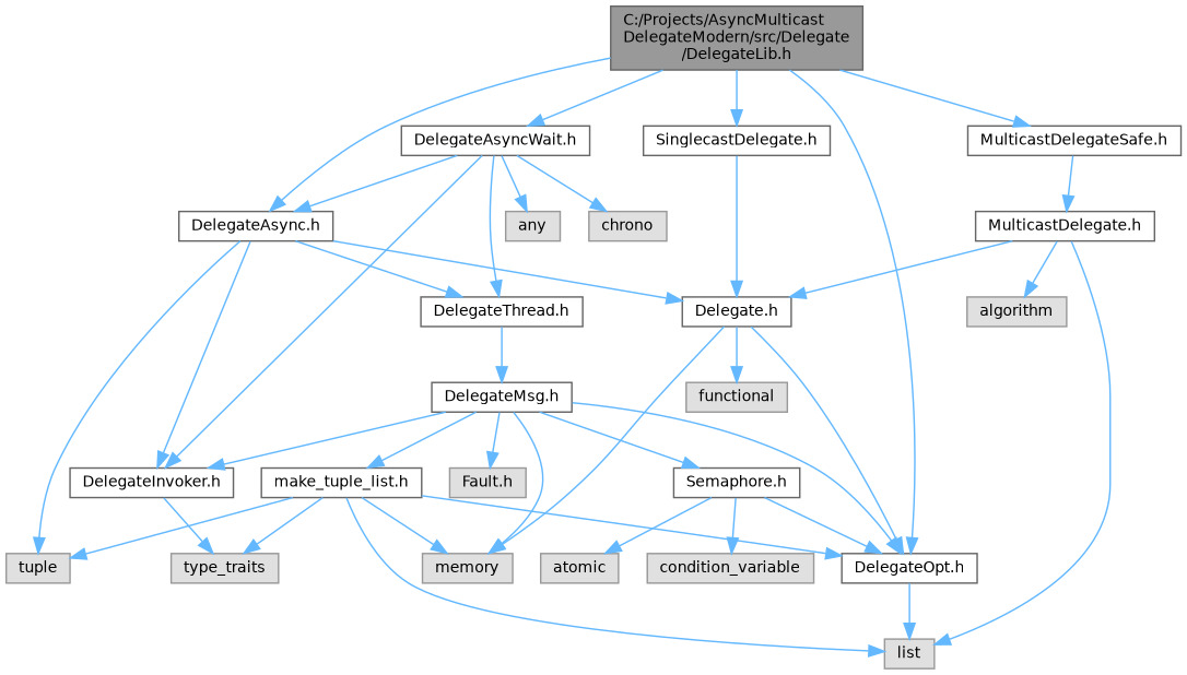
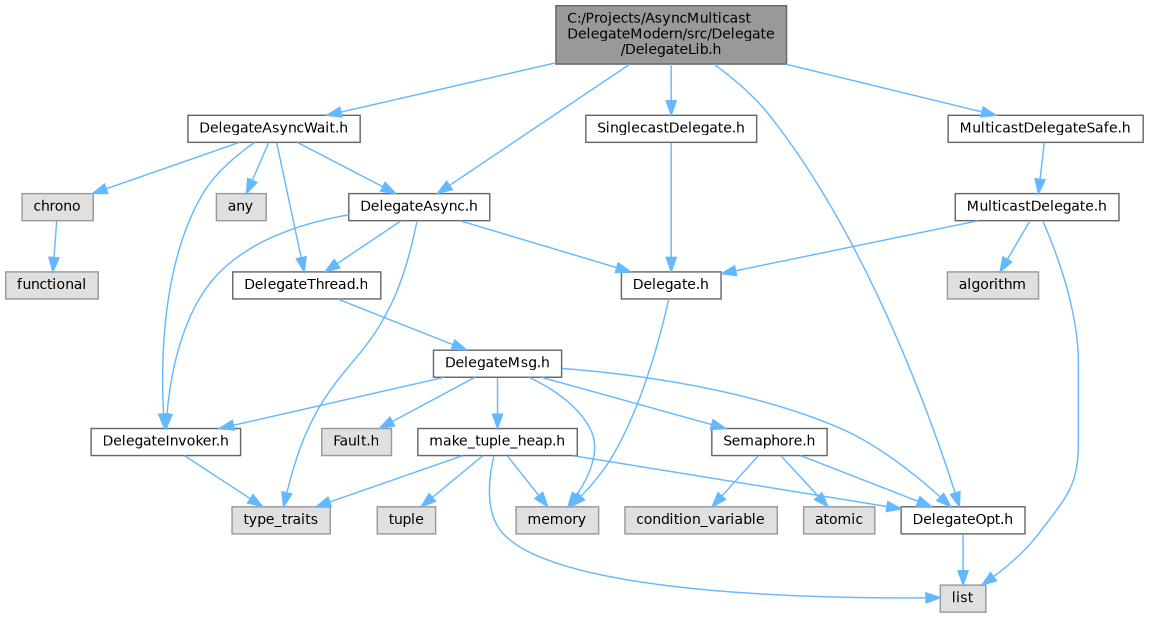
  digraph {
    node [color=grey40 fillcolor=white fontname=Helvetica fontsize=10 shape=box style=filled]
    edge [color=steelblue1 fontname=Helvetica fontsize=10 labelfontname=Helvetica labelfontsize=10 style=solid]
    n1 [color=gray40 fillcolor=grey60 fontcolor=black height=0.2 label="C:/Projects/AsyncMulticast\lDelegateModern/src/Delegate\l/DelegateLib.h" width=0.4]
    n2 [height=0.2 label="DelegateOpt.h" width=0.4]
    n3 [height=0.2 label="MulticastDelegateSafe.h" width=0.4]
    n4 [height=0.2 label="SinglecastDelegate.h" width=0.4]
    n5 [height=0.2 label="DelegateAsync.h" width=0.4]
    n6 [height=0.2 label="DelegateAsyncWait.h" width=0.4]
    n7 [color=grey60 fillcolor="#E0E0E0" height=0.2 label=list width=0.4]
    n8 [height=0.2 label="MulticastDelegate.h" width=0.4]
    n9 [height=0.2 label="Delegate.h" width=0.4]
    n10 [height=0.2 label="DelegateThread.h" width=0.4]
    n11 [height=0.2 label="DelegateInvoker.h" width=0.4]
    n12 [color=grey60 fillcolor="#E0E0E0" height=0.2 label=tuple width=0.4]
    n13 [color=grey60 fillcolor="#E0E0E0" height=0.2 label=any width=0.4]
    n14 [color=grey60 fillcolor="#E0E0E0" height=0.2 label=chrono width=0.4]
    n15 [color=grey60 fillcolor="#E0E0E0" height=0.2 label=algorithm width=0.4]
    n16 [color=grey60 fillcolor="#E0E0E0" height=0.2 label=functional width=0.4]
    n17 [color=grey60 fillcolor="#E0E0E0" height=0.2 label=memory width=0.4]
    n18 [height=0.2 label="DelegateMsg.h" width=0.4]
    n19 [color=grey60 fillcolor="#E0E0E0" height=0.2 label=type_traits width=0.4]
    n20 [color=grey60 fillcolor="#E0E0E0" height=0.2 label="Fault.h" width=0.4]
    n21 [height=0.2 label="Semaphore.h" width=0.4]
-   n22 [height=0.2 label="make_tuple_list.h" width=0.4]
+   n22 [height=0.2 label="make_tuple_heap.h" width=0.4]
    n23 [color=grey60 fillcolor="#E0E0E0" height=0.2 label=condition_variable width=0.4]
    n24 [color=grey60 fillcolor="#E0E0E0" height=0.2 label=atomic width=0.4]
    n1 -> n2
    n1 -> n3
    n1 -> n4
    n1 -> n5
    n1 -> n6
    n2 -> n7
    n3 -> n8
    n4 -> n9
    n5 -> n9
    n5 -> n10
    n5 -> n11
-   n5 -> n12
+   n5 -> n19
    n6 -> n5
    n6 -> n10
    n6 -> n11
    n6 -> n13
    n6 -> n14
    n8 -> n7
    n8 -> n9
    n8 -> n15
-   n9 -> n2
-   n9 -> n16
+   n14 -> n16
    n9 -> n17
    n10 -> n18
    n11 -> n19
    n18 -> n2
    n18 -> n11
    n18 -> n17
    n18 -> n20
    n18 -> n21
    n18 -> n22
    n21 -> n2
    n21 -> n23
    n21 -> n24
    n22 -> n2
    n22 -> n7
    n22 -> n12
    n22 -> n17
    n22 -> n19
  }
